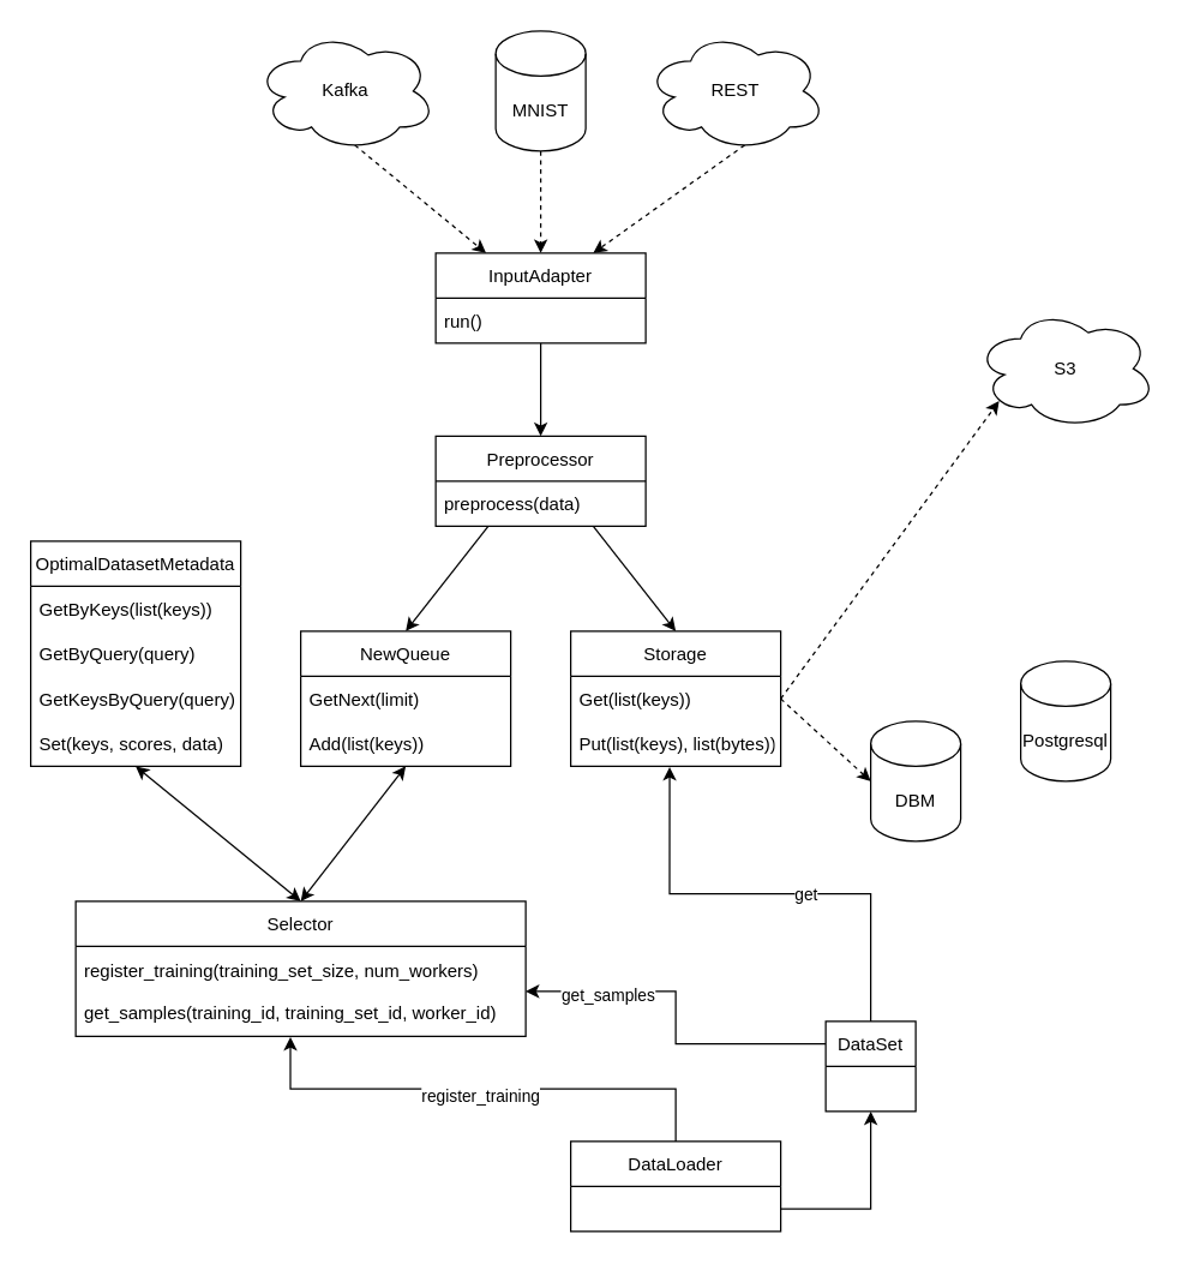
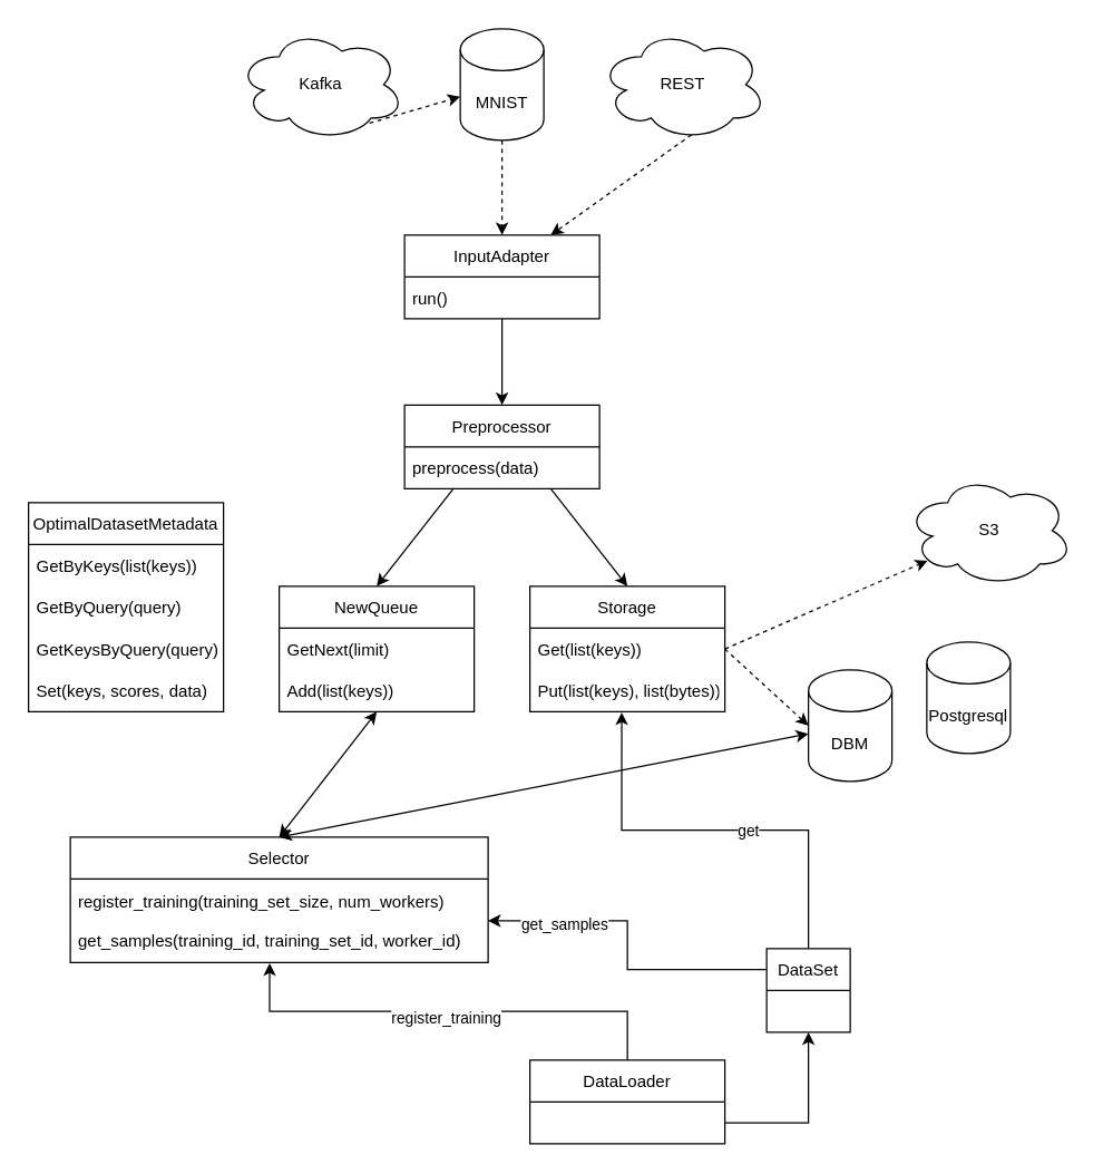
  <mxCell id="0" />
  <mxCell id="1" parent="0" />
  <mxCell id="2" value="NewQueue" style="swimlane;fontStyle=0;childLayout=stackLayout;horizontal=1;startSize=30;horizontalStack=0;resizeParent=1;resizeParentMax=0;resizeLast=0;collapsible=1;marginBottom=0;" parent="1" vertex="1"><mxGeometry x="200" y="420" width="140" height="90" as="geometry" /></mxCell>
  <mxCell id="3" value="GetNext(limit)" style="text;strokeColor=none;fillColor=none;align=left;verticalAlign=middle;spacingLeft=4;spacingRight=4;overflow=hidden;points=[[0,0.5],[1,0.5]];portConstraint=eastwest;rotatable=0;" parent="2" vertex="1"><mxGeometry y="30" width="140" height="30" as="geometry" /></mxCell>
  <mxCell id="4" value="Add(list(keys))" style="text;strokeColor=none;fillColor=none;align=left;verticalAlign=middle;spacingLeft=4;spacingRight=4;overflow=hidden;points=[[0,0.5],[1,0.5]];portConstraint=eastwest;rotatable=0;" parent="2" vertex="1"><mxGeometry y="60" width="140" height="30" as="geometry" /></mxCell>
  <mxCell id="5" style="edgeStyle=none;html=1;exitX=1;exitY=0.5;exitDx=0;exitDy=0;entryX=0;entryY=0.5;entryDx=0;entryDy=0;entryPerimeter=0;dashed=1;" parent="1" source="6" target="31" edge="1"><mxGeometry relative="1" as="geometry" /></mxCell>
  <mxCell id="6" value="Storage" style="swimlane;fontStyle=0;childLayout=stackLayout;horizontal=1;startSize=30;horizontalStack=0;resizeParent=1;resizeParentMax=0;resizeLast=0;collapsible=1;marginBottom=0;" parent="1" vertex="1"><mxGeometry x="380" y="420" width="140" height="90" as="geometry" /></mxCell>
  <mxCell id="7" value="Get(list(keys))" style="text;strokeColor=none;fillColor=none;align=left;verticalAlign=middle;spacingLeft=4;spacingRight=4;overflow=hidden;points=[[0,0.5],[1,0.5]];portConstraint=eastwest;rotatable=0;" parent="6" vertex="1"><mxGeometry y="30" width="140" height="30" as="geometry" /></mxCell>
  <mxCell id="8" value="Put(list(keys), list(bytes))" style="text;strokeColor=none;fillColor=none;align=left;verticalAlign=middle;spacingLeft=4;spacingRight=4;overflow=hidden;points=[[0,0.5],[1,0.5]];portConstraint=eastwest;rotatable=0;" parent="6" vertex="1"><mxGeometry y="60" width="140" height="30" as="geometry" /></mxCell>
  <mxCell id="9" value="OptimalDatasetMetadata" style="swimlane;fontStyle=0;childLayout=stackLayout;horizontal=1;startSize=30;horizontalStack=0;resizeParent=1;resizeParentMax=0;resizeLast=0;collapsible=1;marginBottom=0;" parent="1" vertex="1"><mxGeometry x="20" y="360" width="140" height="150" as="geometry"><mxRectangle x="450" y="240" width="170" height="30" as="alternateBounds" /></mxGeometry></mxCell>
  <mxCell id="10" value="GetByKeys(list(keys))" style="text;strokeColor=none;fillColor=none;align=left;verticalAlign=middle;spacingLeft=4;spacingRight=4;overflow=hidden;points=[[0,0.5],[1,0.5]];portConstraint=eastwest;rotatable=0;" parent="9" vertex="1"><mxGeometry y="30" width="140" height="30" as="geometry" /></mxCell>
  <mxCell id="11" value="GetByQuery(query)" style="text;strokeColor=none;fillColor=none;align=left;verticalAlign=middle;spacingLeft=4;spacingRight=4;overflow=hidden;points=[[0,0.5],[1,0.5]];portConstraint=eastwest;rotatable=0;" parent="9" vertex="1"><mxGeometry y="60" width="140" height="30" as="geometry" /></mxCell>
  <mxCell id="12" value="GetKeysByQuery(query)" style="text;strokeColor=none;fillColor=none;align=left;verticalAlign=middle;spacingLeft=4;spacingRight=4;overflow=hidden;points=[[0,0.5],[1,0.5]];portConstraint=eastwest;rotatable=0;" parent="9" vertex="1"><mxGeometry y="90" width="140" height="30" as="geometry" /></mxCell>
  <mxCell id="13" value="Set(keys, scores, data)" style="text;strokeColor=none;fillColor=none;align=left;verticalAlign=middle;spacingLeft=4;spacingRight=4;overflow=hidden;points=[[0,0.5],[1,0.5]];portConstraint=eastwest;rotatable=0;" parent="9" vertex="1"><mxGeometry y="120" width="140" height="30" as="geometry" /></mxCell>
  <mxCell id="14" value="Selector" style="swimlane;fontStyle=0;childLayout=stackLayout;horizontal=1;startSize=30;horizontalStack=0;resizeParent=1;resizeParentMax=0;resizeLast=0;collapsible=1;marginBottom=0;" parent="1" vertex="1"><mxGeometry x="50" y="600" width="300" height="90" as="geometry" /></mxCell>
  <mxCell id="15" value="register_training(training_set_size, num_workers)&#10;&#10;get_samples(training_id, training_set_id, worker_id)" style="text;strokeColor=none;fillColor=none;align=left;verticalAlign=middle;spacingLeft=4;spacingRight=4;overflow=hidden;points=[[0,0.5],[1,0.5]];portConstraint=eastwest;rotatable=0;" parent="14" vertex="1"><mxGeometry y="30" width="300" height="60" as="geometry" /></mxCell>
  <mxCell id="16" value="" style="endArrow=classic;startArrow=classic;html=1;exitX=0.5;exitY=0;exitDx=0;exitDy=0;" parent="1" source="14" edge="1"><mxGeometry width="50" height="50" relative="1" as="geometry"><mxPoint x="250" y="600" as="sourcePoint" /><mxPoint x="270" y="510" as="targetPoint" /></mxGeometry></mxCell>
- <mxCell id="17" value="" style="endArrow=classic;startArrow=classic;html=1;exitX=0.5;exitY=0;exitDx=0;exitDy=0;entryX=0.5;entryY=1;entryDx=0;entryDy=0;entryPerimeter=0;" parent="1" source="14" target="13" edge="1"><mxGeometry width="50" height="50" relative="1" as="geometry"><mxPoint x="250" y="560" as="sourcePoint" /><mxPoint x="300" y="510" as="targetPoint" /></mxGeometry></mxCell>
+ <mxCell id="17" value="" style="endArrow=classic;startArrow=classic;html=1;exitX=0.5;exitY=0;exitDx=0;exitDy=0;" parent="1" source="14" target="31" edge="1"><mxGeometry width="50" height="50" relative="1" as="geometry"><mxPoint x="250" y="560" as="sourcePoint" /><mxPoint x="300" y="510" as="targetPoint" /></mxGeometry></mxCell>
  <mxCell id="18" style="edgeStyle=none;html=1;exitX=0.5;exitY=1;exitDx=0;exitDy=0;entryX=0.5;entryY=0;entryDx=0;entryDy=0;" parent="1" source="19" target="23" edge="1"><mxGeometry relative="1" as="geometry" /></mxCell>
  <mxCell id="19" value="InputAdapter" style="swimlane;fontStyle=0;childLayout=stackLayout;horizontal=1;startSize=30;horizontalStack=0;resizeParent=1;resizeParentMax=0;resizeLast=0;collapsible=1;marginBottom=0;" parent="1" vertex="1"><mxGeometry x="290" y="168" width="140" height="60" as="geometry" /></mxCell>
  <mxCell id="20" value="run()" style="text;strokeColor=none;fillColor=none;align=left;verticalAlign=middle;spacingLeft=4;spacingRight=4;overflow=hidden;points=[[0,0.5],[1,0.5]];portConstraint=eastwest;rotatable=0;" parent="19" vertex="1"><mxGeometry y="30" width="140" height="30" as="geometry" /></mxCell>
  <mxCell id="21" style="edgeStyle=none;html=1;exitX=0.25;exitY=1;exitDx=0;exitDy=0;entryX=0.5;entryY=0;entryDx=0;entryDy=0;" parent="1" source="23" target="2" edge="1"><mxGeometry relative="1" as="geometry" /></mxCell>
  <mxCell id="22" style="edgeStyle=none;html=1;exitX=0.75;exitY=1;exitDx=0;exitDy=0;entryX=0.5;entryY=0;entryDx=0;entryDy=0;" parent="1" source="23" target="6" edge="1"><mxGeometry relative="1" as="geometry" /></mxCell>
  <mxCell id="23" value="Preprocessor" style="swimlane;fontStyle=0;childLayout=stackLayout;horizontal=1;startSize=30;horizontalStack=0;resizeParent=1;resizeParentMax=0;resizeLast=0;collapsible=1;marginBottom=0;" parent="1" vertex="1"><mxGeometry x="290" y="290" width="140" height="60" as="geometry" /></mxCell>
  <mxCell id="24" value="preprocess(data)" style="text;strokeColor=none;fillColor=none;align=left;verticalAlign=middle;spacingLeft=4;spacingRight=4;overflow=hidden;points=[[0,0.5],[1,0.5]];portConstraint=eastwest;rotatable=0;" parent="23" vertex="1"><mxGeometry y="30" width="140" height="30" as="geometry" /></mxCell>
- <mxCell id="25" style="edgeStyle=none;html=1;exitX=0.55;exitY=0.95;exitDx=0;exitDy=0;exitPerimeter=0;dashed=1;" parent="1" source="26" target="19" edge="1"><mxGeometry relative="1" as="geometry" /></mxCell>
+ <mxCell id="25" style="edgeStyle=none;html=1;exitX=0.55;exitY=0.95;exitDx=0;exitDy=0;exitPerimeter=0;dashed=1;" parent="1" source="26" target="28" edge="1"><mxGeometry relative="1" as="geometry" /></mxCell>
  <mxCell id="26" value="Kafka" style="ellipse;shape=cloud;whiteSpace=wrap;html=1;" parent="1" vertex="1"><mxGeometry x="170" y="20" width="120" height="80" as="geometry" /></mxCell>
  <mxCell id="27" style="edgeStyle=none;html=1;exitX=0.5;exitY=1;exitDx=0;exitDy=0;exitPerimeter=0;entryX=0.5;entryY=0;entryDx=0;entryDy=0;dashed=1;" parent="1" source="28" target="19" edge="1"><mxGeometry relative="1" as="geometry" /></mxCell>
  <mxCell id="28" value="MNIST" style="shape=cylinder3;whiteSpace=wrap;html=1;boundedLbl=1;backgroundOutline=1;size=15;" parent="1" vertex="1"><mxGeometry x="330" y="20" width="60" height="80" as="geometry" /></mxCell>
  <mxCell id="29" style="edgeStyle=none;html=1;exitX=0.55;exitY=0.95;exitDx=0;exitDy=0;exitPerimeter=0;entryX=0.75;entryY=0;entryDx=0;entryDy=0;dashed=1;" parent="1" source="30" target="19" edge="1"><mxGeometry relative="1" as="geometry" /></mxCell>
  <mxCell id="30" value="REST" style="ellipse;shape=cloud;whiteSpace=wrap;html=1;" parent="1" vertex="1"><mxGeometry x="430" y="20" width="120" height="80" as="geometry" /></mxCell>
  <mxCell id="31" value="DBM" style="shape=cylinder3;whiteSpace=wrap;html=1;boundedLbl=1;backgroundOutline=1;size=15;" parent="1" vertex="1"><mxGeometry x="580" y="480" width="60" height="80" as="geometry" /></mxCell>
- <mxCell id="32" value="Postgresql" style="shape=cylinder3;whiteSpace=wrap;html=1;boundedLbl=1;backgroundOutline=1;size=15;" parent="1" vertex="1"><mxGeometry x="680" y="440" width="60" height="80" as="geometry" /></mxCell>
- <mxCell id="33" value="S3" style="ellipse;shape=cloud;whiteSpace=wrap;html=1;" parent="1" vertex="1"><mxGeometry x="650" y="205" width="120" height="80" as="geometry" /></mxCell>
+ <mxCell id="32" value="Postgresql" style="shape=cylinder3;whiteSpace=wrap;html=1;boundedLbl=1;backgroundOutline=1;size=15;" parent="1" vertex="1"><mxGeometry x="665" y="460" width="60" height="80" as="geometry" /></mxCell>
+ <mxCell id="33" value="S3" style="ellipse;shape=cloud;whiteSpace=wrap;html=1;" parent="1" vertex="1"><mxGeometry x="650" y="340" width="120" height="80" as="geometry" /></mxCell>
  <mxCell id="34" style="edgeStyle=none;html=1;exitX=1;exitY=0.5;exitDx=0;exitDy=0;entryX=0.13;entryY=0.77;entryDx=0;entryDy=0;entryPerimeter=0;dashed=1;" parent="1" source="7" target="33" edge="1"><mxGeometry relative="1" as="geometry" /></mxCell>
  <mxCell id="35" style="edgeStyle=orthogonalEdgeStyle;rounded=0;orthogonalLoop=1;jettySize=auto;html=1;exitX=0.5;exitY=0;exitDx=0;exitDy=0;entryX=0.477;entryY=1.008;entryDx=0;entryDy=0;entryPerimeter=0;" edge="1" parent="1" source="38" target="15"><mxGeometry relative="1" as="geometry" /></mxCell>
  <mxCell id="36" value="register_training" style="edgeLabel;html=1;align=center;verticalAlign=middle;resizable=0;points=[];" vertex="1" connectable="0" parent="35"><mxGeometry x="0.017" y="3" relative="1" as="geometry"><mxPoint y="1" as="offset" /></mxGeometry></mxCell>
  <mxCell id="37" style="edgeStyle=orthogonalEdgeStyle;rounded=0;orthogonalLoop=1;jettySize=auto;html=1;exitX=1;exitY=0.75;exitDx=0;exitDy=0;" edge="1" parent="1" source="38" target="43"><mxGeometry relative="1" as="geometry" /></mxCell>
  <mxCell id="38" value="DataLoader" style="swimlane;fontStyle=0;childLayout=stackLayout;horizontal=1;startSize=30;horizontalStack=0;resizeParent=1;resizeParentMax=0;resizeLast=0;collapsible=1;marginBottom=0;" vertex="1" parent="1"><mxGeometry x="380" y="760" width="140" height="60" as="geometry" /></mxCell>
  <mxCell id="39" style="edgeStyle=orthogonalEdgeStyle;rounded=0;orthogonalLoop=1;jettySize=auto;html=1;exitX=0;exitY=0.25;exitDx=0;exitDy=0;" edge="1" parent="1" source="43" target="15"><mxGeometry relative="1" as="geometry" /></mxCell>
  <mxCell id="40" value="get_samples" style="edgeLabel;html=1;align=center;verticalAlign=middle;resizable=0;points=[];" vertex="1" connectable="0" parent="39"><mxGeometry x="0.54" y="2" relative="1" as="geometry"><mxPoint as="offset" /></mxGeometry></mxCell>
  <mxCell id="41" style="edgeStyle=orthogonalEdgeStyle;rounded=0;orthogonalLoop=1;jettySize=auto;html=1;exitX=0.5;exitY=0;exitDx=0;exitDy=0;entryX=0.471;entryY=1.017;entryDx=0;entryDy=0;entryPerimeter=0;" edge="1" parent="1" source="43" target="8"><mxGeometry relative="1" as="geometry" /></mxCell>
  <mxCell id="42" value="get" style="edgeLabel;html=1;align=center;verticalAlign=middle;resizable=0;points=[];" vertex="1" connectable="0" parent="41"><mxGeometry x="-0.152" relative="1" as="geometry"><mxPoint as="offset" /></mxGeometry></mxCell>
  <mxCell id="43" value="DataSet" style="swimlane;fontStyle=0;childLayout=stackLayout;horizontal=1;startSize=30;horizontalStack=0;resizeParent=1;resizeParentMax=0;resizeLast=0;collapsible=1;marginBottom=0;" vertex="1" parent="1"><mxGeometry x="550" y="680" width="60" height="60" as="geometry" /></mxCell>
